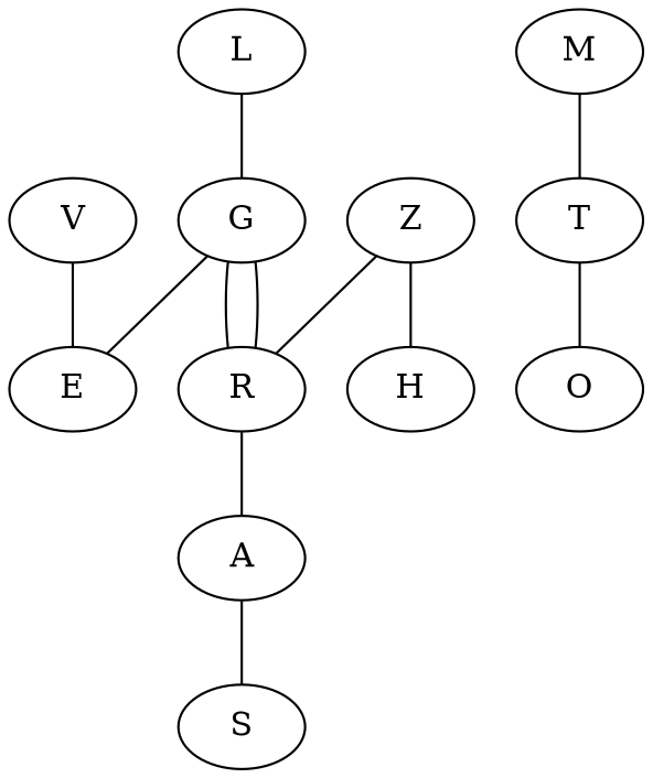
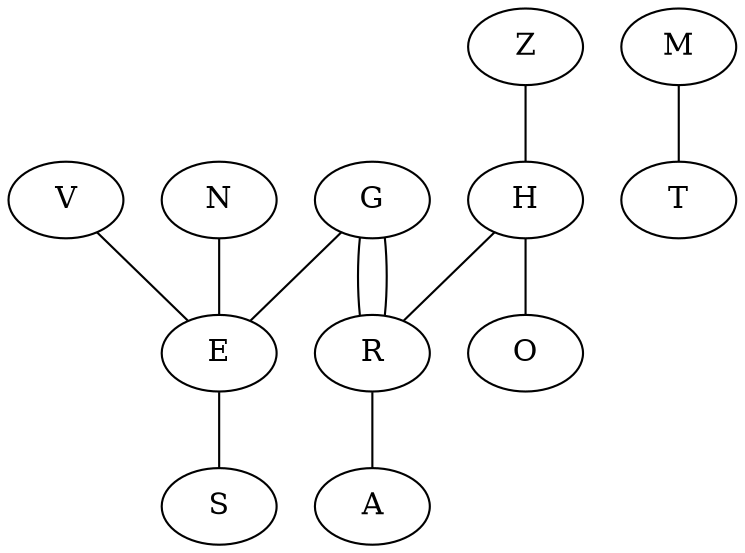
  graph {
    V
    E
+   N
    M
    T
    O
    G
    R
    A
    S
    Z
    H
-   L
    V -- E
+   N -- E
    M -- T
-   T -- O
+   H -- O
    G -- E
    G -- R
    G -- R
    R -- A
-   A -- S
-   Z -- R
+   E -- S
+   H -- R
    Z -- H
-   L -- G
  }
